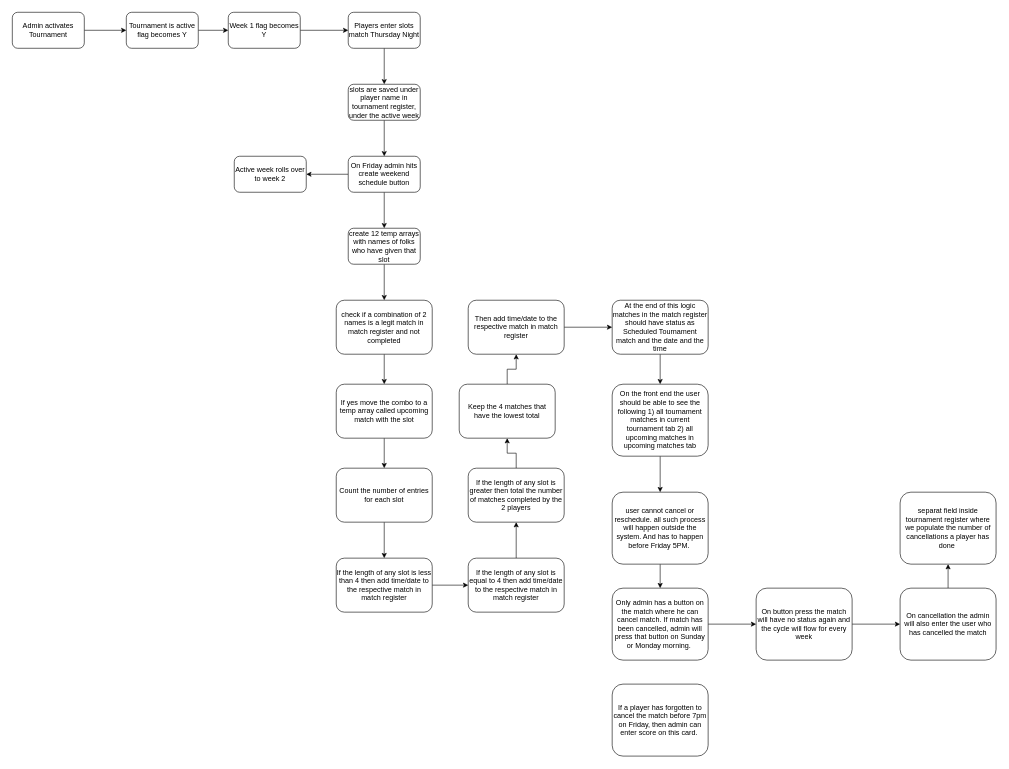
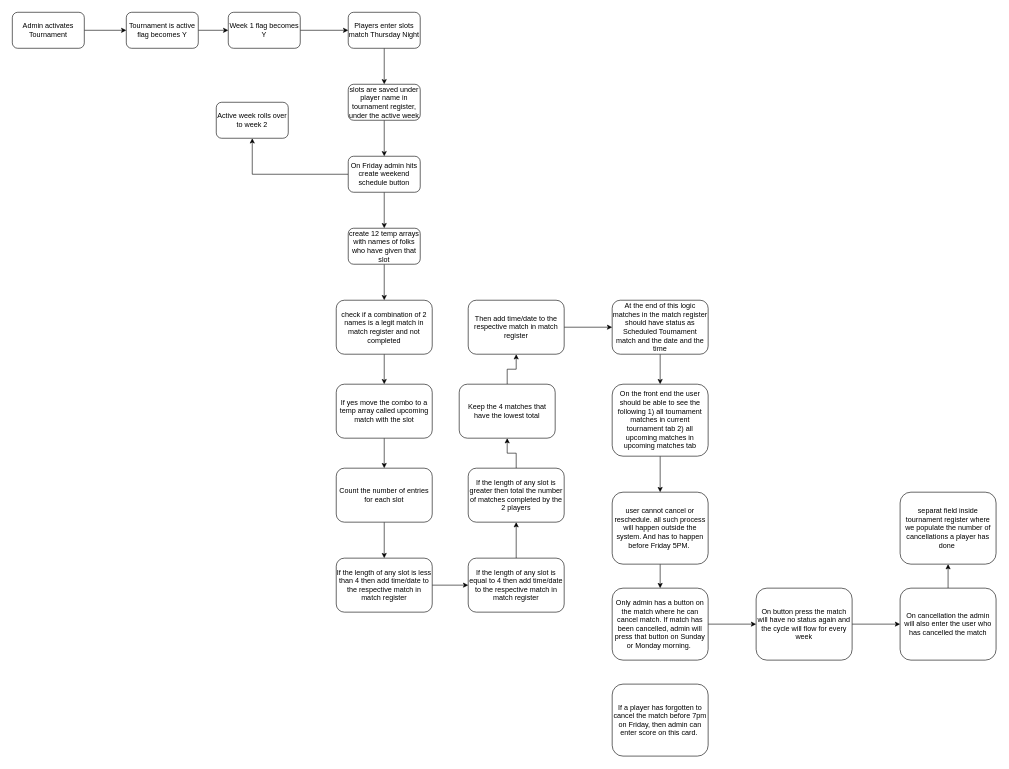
  <mxCell id="0" />
  <mxCell id="1" parent="0" />
  <mxCell id="2" style="edgeStyle=orthogonalEdgeStyle;rounded=0;orthogonalLoop=1;jettySize=auto;html=1;entryX=0;entryY=0.5;entryDx=0;entryDy=0;" edge="1" parent="1" source="3" target="5"><mxGeometry relative="1" as="geometry" /></mxCell>
  <mxCell id="3" value="Admin activates Tournament" style="rounded=1;whiteSpace=wrap;html=1;" vertex="1" parent="1"><mxGeometry x="20" y="20" width="120" height="60" as="geometry" /></mxCell>
  <mxCell id="4" style="edgeStyle=orthogonalEdgeStyle;rounded=0;orthogonalLoop=1;jettySize=auto;html=1;entryX=0;entryY=0.5;entryDx=0;entryDy=0;" edge="1" parent="1" source="5" target="7"><mxGeometry relative="1" as="geometry" /></mxCell>
  <mxCell id="5" value="Tournament is active flag becomes Y" style="rounded=1;whiteSpace=wrap;html=1;" vertex="1" parent="1"><mxGeometry x="210" y="20" width="120" height="60" as="geometry" /></mxCell>
  <mxCell id="6" style="edgeStyle=orthogonalEdgeStyle;rounded=0;orthogonalLoop=1;jettySize=auto;html=1;" edge="1" parent="1" source="7" target="9"><mxGeometry relative="1" as="geometry" /></mxCell>
  <mxCell id="7" value="Week 1 flag becomes Y" style="rounded=1;whiteSpace=wrap;html=1;" vertex="1" parent="1"><mxGeometry x="380" y="20" width="120" height="60" as="geometry" /></mxCell>
  <mxCell id="8" style="edgeStyle=orthogonalEdgeStyle;rounded=0;orthogonalLoop=1;jettySize=auto;html=1;entryX=0.5;entryY=0;entryDx=0;entryDy=0;" edge="1" parent="1" source="9" target="11"><mxGeometry relative="1" as="geometry" /></mxCell>
  <mxCell id="9" value="Players enter slots match Thursday Night" style="rounded=1;whiteSpace=wrap;html=1;" vertex="1" parent="1"><mxGeometry x="580" y="20" width="120" height="60" as="geometry" /></mxCell>
  <mxCell id="10" style="edgeStyle=orthogonalEdgeStyle;rounded=0;orthogonalLoop=1;jettySize=auto;html=1;entryX=0.5;entryY=0;entryDx=0;entryDy=0;" edge="1" parent="1" source="11" target="14"><mxGeometry relative="1" as="geometry" /></mxCell>
  <mxCell id="11" value="slots are saved under player name in tournament register, under the active week" style="rounded=1;whiteSpace=wrap;html=1;" vertex="1" parent="1"><mxGeometry x="580" y="140" width="120" height="60" as="geometry" /></mxCell>
  <mxCell id="12" style="edgeStyle=orthogonalEdgeStyle;rounded=0;orthogonalLoop=1;jettySize=auto;html=1;" edge="1" parent="1" source="14" target="16"><mxGeometry relative="1" as="geometry" /></mxCell>
  <mxCell id="13" style="edgeStyle=orthogonalEdgeStyle;rounded=0;orthogonalLoop=1;jettySize=auto;html=1;" edge="1" parent="1" source="14" target="35"><mxGeometry relative="1" as="geometry" /></mxCell>
  <mxCell id="14" value="On Friday admin hits create weekend schedule button" style="rounded=1;whiteSpace=wrap;html=1;" vertex="1" parent="1"><mxGeometry x="580" y="260" width="120" height="60" as="geometry" /></mxCell>
  <mxCell id="15" style="edgeStyle=orthogonalEdgeStyle;rounded=0;orthogonalLoop=1;jettySize=auto;html=1;" edge="1" parent="1" source="16" target="18"><mxGeometry relative="1" as="geometry" /></mxCell>
  <mxCell id="16" value="create 12 temp arrays with names of folks who have given that slot" style="rounded=1;whiteSpace=wrap;html=1;" vertex="1" parent="1"><mxGeometry x="580" y="380" width="120" height="60" as="geometry" /></mxCell>
  <mxCell id="17" style="edgeStyle=orthogonalEdgeStyle;rounded=0;orthogonalLoop=1;jettySize=auto;html=1;entryX=0.5;entryY=0;entryDx=0;entryDy=0;" edge="1" parent="1" source="18" target="20"><mxGeometry relative="1" as="geometry" /></mxCell>
  <mxCell id="18" value="check if a combination of 2 names is a legit match in match register and not completed" style="rounded=1;whiteSpace=wrap;html=1;" vertex="1" parent="1"><mxGeometry x="560" y="500" width="160" height="90" as="geometry" /></mxCell>
  <mxCell id="19" style="edgeStyle=orthogonalEdgeStyle;rounded=0;orthogonalLoop=1;jettySize=auto;html=1;entryX=0.5;entryY=0;entryDx=0;entryDy=0;" edge="1" parent="1" source="20" target="22"><mxGeometry relative="1" as="geometry" /></mxCell>
  <mxCell id="20" value="If yes move the combo to a temp array called upcoming match with the slot" style="rounded=1;whiteSpace=wrap;html=1;" vertex="1" parent="1"><mxGeometry x="560" y="640" width="160" height="90" as="geometry" /></mxCell>
  <mxCell id="21" style="edgeStyle=orthogonalEdgeStyle;rounded=0;orthogonalLoop=1;jettySize=auto;html=1;" edge="1" parent="1" source="22" target="24"><mxGeometry relative="1" as="geometry" /></mxCell>
  <mxCell id="22" value="Count the number of entries for each slot" style="rounded=1;whiteSpace=wrap;html=1;" vertex="1" parent="1"><mxGeometry x="560" y="780" width="160" height="90" as="geometry" /></mxCell>
  <mxCell id="23" style="edgeStyle=orthogonalEdgeStyle;rounded=0;orthogonalLoop=1;jettySize=auto;html=1;entryX=0;entryY=0.5;entryDx=0;entryDy=0;" edge="1" parent="1" source="24" target="26"><mxGeometry relative="1" as="geometry" /></mxCell>
  <mxCell id="24" value="If the length of any slot is less than 4 then add time/date to the respective match in match register" style="rounded=1;whiteSpace=wrap;html=1;" vertex="1" parent="1"><mxGeometry x="560" y="930" width="160" height="90" as="geometry" /></mxCell>
  <mxCell id="25" style="edgeStyle=orthogonalEdgeStyle;rounded=0;orthogonalLoop=1;jettySize=auto;html=1;entryX=0.5;entryY=1;entryDx=0;entryDy=0;" edge="1" parent="1" source="26" target="28"><mxGeometry relative="1" as="geometry" /></mxCell>
  <mxCell id="26" value="If the length of any slot is equal to 4 then add time/date to the respective match in match register" style="rounded=1;whiteSpace=wrap;html=1;" vertex="1" parent="1"><mxGeometry x="780" y="930" width="160" height="90" as="geometry" /></mxCell>
  <mxCell id="27" style="edgeStyle=orthogonalEdgeStyle;rounded=0;orthogonalLoop=1;jettySize=auto;html=1;" edge="1" parent="1" source="28" target="30"><mxGeometry relative="1" as="geometry" /></mxCell>
  <mxCell id="28" value="If the length of any slot is greater then total the number of matches completed by the 2 players" style="rounded=1;whiteSpace=wrap;html=1;" vertex="1" parent="1"><mxGeometry x="780" y="780" width="160" height="90" as="geometry" /></mxCell>
  <mxCell id="29" style="edgeStyle=orthogonalEdgeStyle;rounded=0;orthogonalLoop=1;jettySize=auto;html=1;entryX=0.5;entryY=1;entryDx=0;entryDy=0;" edge="1" parent="1" source="30" target="32"><mxGeometry relative="1" as="geometry" /></mxCell>
  <mxCell id="30" value="Keep the 4 matches that have the lowest total" style="rounded=1;whiteSpace=wrap;html=1;" vertex="1" parent="1"><mxGeometry x="765" y="640" width="160" height="90" as="geometry" /></mxCell>
  <mxCell id="31" style="edgeStyle=orthogonalEdgeStyle;rounded=0;orthogonalLoop=1;jettySize=auto;html=1;entryX=0;entryY=0.5;entryDx=0;entryDy=0;" edge="1" parent="1" source="32" target="34"><mxGeometry relative="1" as="geometry" /></mxCell>
  <mxCell id="32" value="Then add time/date to the respective match in match register" style="rounded=1;whiteSpace=wrap;html=1;" vertex="1" parent="1"><mxGeometry x="780" y="500" width="160" height="90" as="geometry" /></mxCell>
  <mxCell id="33" style="edgeStyle=orthogonalEdgeStyle;rounded=0;orthogonalLoop=1;jettySize=auto;html=1;" edge="1" parent="1" source="34" target="37"><mxGeometry relative="1" as="geometry" /></mxCell>
  <mxCell id="34" value="At the end of this logic matches in the match register should have status as Scheduled Tournament match and the date and the time" style="rounded=1;whiteSpace=wrap;html=1;" vertex="1" parent="1"><mxGeometry x="1020" y="500" width="160" height="90" as="geometry" /></mxCell>
- <mxCell id="35" value="Active week rolls over to week 2" style="rounded=1;whiteSpace=wrap;html=1;" vertex="1" parent="1"><mxGeometry x="390" y="260" width="120" height="60" as="geometry" /></mxCell>
+ <mxCell id="35" value="Active week rolls over to week 2" style="rounded=1;whiteSpace=wrap;html=1;" vertex="1" parent="1"><mxGeometry x="360" y="170" width="120" height="60" as="geometry" /></mxCell>
  <mxCell id="36" style="edgeStyle=orthogonalEdgeStyle;rounded=0;orthogonalLoop=1;jettySize=auto;html=1;entryX=0.5;entryY=0;entryDx=0;entryDy=0;" edge="1" parent="1" source="37" target="39"><mxGeometry relative="1" as="geometry" /></mxCell>
  <mxCell id="37" value="On the front end the user should be able to see the following 1) all tournament matches in current tournament tab 2) all upcoming matches in upcoming matches tab" style="rounded=1;whiteSpace=wrap;html=1;" vertex="1" parent="1"><mxGeometry x="1020" y="640" width="160" height="120" as="geometry" /></mxCell>
  <mxCell id="38" style="edgeStyle=orthogonalEdgeStyle;rounded=0;orthogonalLoop=1;jettySize=auto;html=1;" edge="1" parent="1" source="39" target="41"><mxGeometry relative="1" as="geometry" /></mxCell>
  <mxCell id="39" value="user cannot cancel or reschedule. all such process will happen outside the system. And has to happen before Friday 5PM.&amp;nbsp;" style="rounded=1;whiteSpace=wrap;html=1;" vertex="1" parent="1"><mxGeometry x="1020" y="820" width="160" height="120" as="geometry" /></mxCell>
  <mxCell id="40" style="edgeStyle=orthogonalEdgeStyle;rounded=0;orthogonalLoop=1;jettySize=auto;html=1;entryX=0;entryY=0.5;entryDx=0;entryDy=0;" edge="1" parent="1" source="41" target="43"><mxGeometry relative="1" as="geometry" /></mxCell>
  <mxCell id="41" value="Only admin has a button on the match where he can cancel match. If match has been cancelled, admin will press that button on Sunday or Monday morning.&amp;nbsp;" style="rounded=1;whiteSpace=wrap;html=1;" vertex="1" parent="1"><mxGeometry x="1020" y="980" width="160" height="120" as="geometry" /></mxCell>
  <mxCell id="42" style="edgeStyle=orthogonalEdgeStyle;rounded=0;orthogonalLoop=1;jettySize=auto;html=1;" edge="1" parent="1" source="43" target="45"><mxGeometry relative="1" as="geometry" /></mxCell>
  <mxCell id="43" value="On button press the match will have no status again and the cycle will flow for every week" style="rounded=1;whiteSpace=wrap;html=1;" vertex="1" parent="1"><mxGeometry x="1260" y="980" width="160" height="120" as="geometry" /></mxCell>
  <mxCell id="44" style="edgeStyle=orthogonalEdgeStyle;rounded=0;orthogonalLoop=1;jettySize=auto;html=1;entryX=0.5;entryY=1;entryDx=0;entryDy=0;" edge="1" parent="1" source="45" target="46"><mxGeometry relative="1" as="geometry" /></mxCell>
  <mxCell id="45" value="On cancellation the admin will also enter the user who has cancelled the match" style="rounded=1;whiteSpace=wrap;html=1;" vertex="1" parent="1"><mxGeometry x="1500" y="980" width="160" height="120" as="geometry" /></mxCell>
  <mxCell id="46" value="separat field inside tournament register where we populate the number of cancellations a player has done&amp;nbsp;" style="rounded=1;whiteSpace=wrap;html=1;" vertex="1" parent="1"><mxGeometry x="1500" y="820" width="160" height="120" as="geometry" /></mxCell>
  <mxCell id="47" value="If a player has forgotten to cancel the match before 7pm on Friday, then admin can enter score on this card.&amp;nbsp;" style="rounded=1;whiteSpace=wrap;html=1;" vertex="1" parent="1"><mxGeometry x="1020" y="1140" width="160" height="120" as="geometry" /></mxCell>
